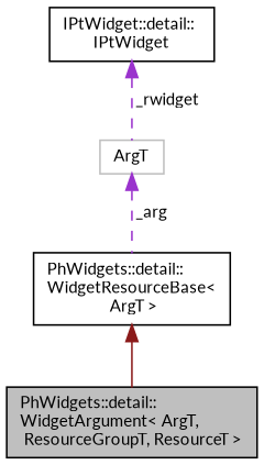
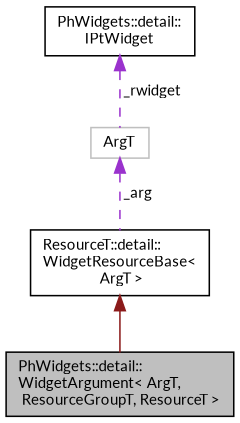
  digraph {
    fontname=Lato
    node [color=black fillcolor=white fontname=Lato fontsize=10 shape=record style=filled]
    edge [color=darkorchid3 dir=back fontname=Lato fontsize=10 labelfontname=Helvetica labelfontsize=10 style=dashed]
    n1 [fillcolor=grey75 fontcolor=black height=0.2 label="PhWidgets::detail::\lWidgetArgument\< ArgT,\l ResourceGroupT, ResourceT \>" width=0.4]
-   n2 [height=0.2 label="PhWidgets::detail::\lWidgetResourceBase\<\l ArgT \>" width=0.4]
-   n3 [height=0.2 label="IPtWidget::detail::\lIPtWidget" width=0.4]
+   n2 [height=0.2 label="ResourceT::detail::\lWidgetResourceBase\<\l ArgT \>" width=0.4]
+   n3 [height=0.2 label="PhWidgets::detail::\lIPtWidget" width=0.4]
    n4 [color=grey75 height=0.2 label=ArgT width=0.4]
    n2 -> n1 [color=firebrick4 style=solid]
    n3 -> n4 [label=" _rwidget"]
    n4 -> n2 [label=" _arg"]
  }
